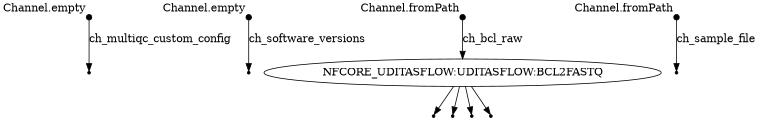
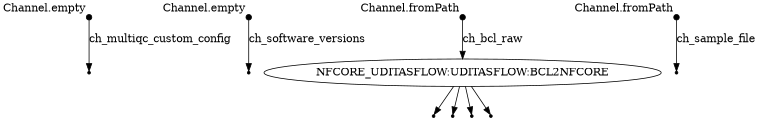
  digraph {
    node [shape=point]
    p0 [fixedsize=true width=0.1 xlabel="Channel.empty"]
    p1
    p2 [fixedsize=true width=0.1 xlabel="Channel.empty"]
    p3
    p4 [fixedsize=true width=0.1 xlabel="Channel.fromPath"]
-   n6 [label="NFCORE_UDITASFLOW:UDITASFLOW:BCL2FASTQ" shape=""]
+   n6 [label="NFCORE_UDITASFLOW:UDITASFLOW:BCL2NFCORE" shape=""]
    p11
    p10
    p9
    p8
    p5 [fixedsize=true width=0.1 xlabel="Channel.fromPath"]
    p6
    p0 -> p1 [label=ch_multiqc_custom_config]
    p2 -> p3 [label=ch_software_versions]
    p4 -> n6 [label=ch_bcl_raw]
    n6 -> p11
    n6 -> p10
    n6 -> p9
    n6 -> p8
    p5 -> p6 [label=ch_sample_file]
  }
